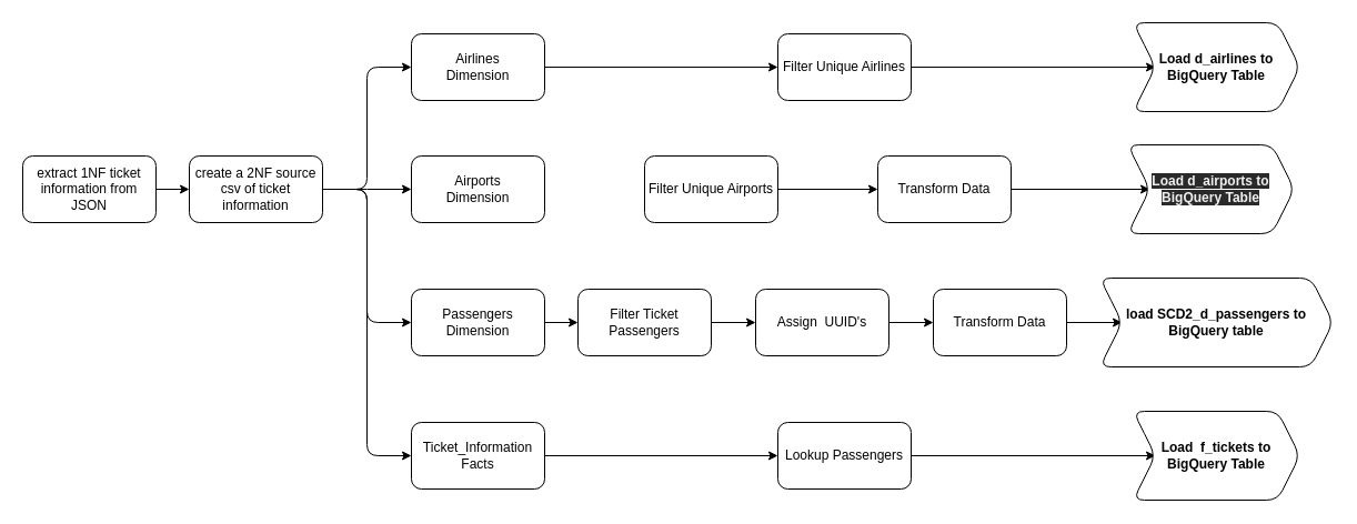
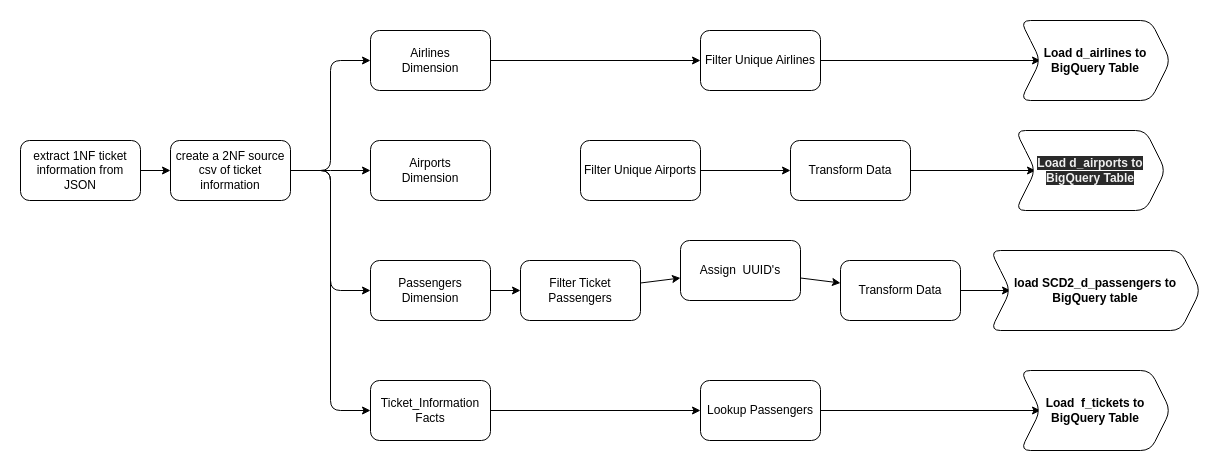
  <mxCell id="0" />
  <mxCell id="1" parent="0" />
  <mxCell id="2" value="" style="edgeStyle=none;html=1;" edge="1" parent="1" source="3" target="4"><mxGeometry relative="1" as="geometry" /></mxCell>
  <mxCell id="3" value="extract 1NF ticket information from JSON" style="rounded=1;whiteSpace=wrap;html=1;" vertex="1" parent="1"><mxGeometry x="20" y="140" width="120" height="60" as="geometry" /></mxCell>
  <mxCell id="4" value="create a 2NF source csv of ticket information" style="whiteSpace=wrap;html=1;rounded=1;" vertex="1" parent="1"><mxGeometry x="170" y="140" width="120" height="60" as="geometry" /></mxCell>
  <mxCell id="5" value="" style="edgeStyle=elbowEdgeStyle;elbow=horizontal;endArrow=classic;html=1;" edge="1" parent="1" target="7"><mxGeometry width="50" height="50" relative="1" as="geometry"><mxPoint x="290" y="170" as="sourcePoint" /><mxPoint x="350" y="80" as="targetPoint" /></mxGeometry></mxCell>
  <mxCell id="6" value="" style="edgeStyle=none;html=1;" edge="1" parent="1" source="7" target="9"><mxGeometry relative="1" as="geometry" /></mxCell>
  <mxCell id="7" value="Airlines&lt;br&gt;Dimension" style="rounded=1;whiteSpace=wrap;html=1;" vertex="1" parent="1"><mxGeometry x="370" y="30" width="120" height="60" as="geometry" /></mxCell>
  <mxCell id="8" value="" style="edgeStyle=none;html=1;" edge="1" parent="1" source="9" target="27"><mxGeometry relative="1" as="geometry" /></mxCell>
  <mxCell id="9" value="Filter Unique Airlines" style="whiteSpace=wrap;html=1;rounded=1;" vertex="1" parent="1"><mxGeometry x="700" y="30" width="120" height="60" as="geometry" /></mxCell>
  <mxCell id="10" value="" style="edgeStyle=elbowEdgeStyle;elbow=horizontal;endArrow=classic;html=1;" edge="1" parent="1" target="11"><mxGeometry width="50" height="50" relative="1" as="geometry"><mxPoint x="290" y="170" as="sourcePoint" /><mxPoint x="350" y="170" as="targetPoint" /><Array as="points"><mxPoint x="320" y="130" /></Array></mxGeometry></mxCell>
  <mxCell id="11" value="Airports&lt;br&gt;Dimension" style="rounded=1;whiteSpace=wrap;html=1;" vertex="1" parent="1"><mxGeometry x="370" y="140" width="120" height="60" as="geometry" /></mxCell>
  <mxCell id="12" value="" style="edgeStyle=elbowEdgeStyle;elbow=horizontal;endArrow=classic;html=1;" edge="1" parent="1" target="14"><mxGeometry width="50" height="50" relative="1" as="geometry"><mxPoint x="290" y="170" as="sourcePoint" /><mxPoint x="360" y="280" as="targetPoint" /></mxGeometry></mxCell>
  <mxCell id="13" value="" style="edgeStyle=none;html=1;" edge="1" parent="1" source="14" target="18"><mxGeometry relative="1" as="geometry" /></mxCell>
  <mxCell id="14" value="Passengers Dimension" style="rounded=1;whiteSpace=wrap;html=1;" vertex="1" parent="1"><mxGeometry x="370" y="260" width="120" height="60" as="geometry" /></mxCell>
  <mxCell id="15" value="" style="edgeStyle=none;html=1;" edge="1" parent="1" source="16" target="20"><mxGeometry relative="1" as="geometry" /></mxCell>
  <mxCell id="16" value="Filter Unique Airports" style="whiteSpace=wrap;html=1;rounded=1;" vertex="1" parent="1"><mxGeometry x="580" y="140" width="120" height="60" as="geometry" /></mxCell>
  <mxCell id="17" value="" style="edgeStyle=none;html=1;" edge="1" parent="1" source="18" target="22"><mxGeometry relative="1" as="geometry" /></mxCell>
  <mxCell id="18" value="Filter Ticket Passengers" style="whiteSpace=wrap;html=1;rounded=1;" vertex="1" parent="1"><mxGeometry x="520" y="260" width="120" height="60" as="geometry" /></mxCell>
  <mxCell id="19" value="" style="edgeStyle=none;html=1;" edge="1" parent="1" source="20" target="26"><mxGeometry relative="1" as="geometry" /></mxCell>
  <mxCell id="20" value="Transform Data" style="whiteSpace=wrap;html=1;rounded=1;" vertex="1" parent="1"><mxGeometry x="790" y="140" width="120" height="60" as="geometry" /></mxCell>
  <mxCell id="21" value="" style="edgeStyle=none;html=1;" edge="1" parent="1" source="22" target="24"><mxGeometry relative="1" as="geometry" /></mxCell>
- <mxCell id="22" value="Assign&amp;nbsp; UUID's" style="whiteSpace=wrap;html=1;rounded=1;" vertex="1" parent="1"><mxGeometry x="680" y="260" width="120" height="60" as="geometry" /></mxCell>
+ <mxCell id="22" value="Assign&amp;nbsp; UUID's" style="whiteSpace=wrap;html=1;rounded=1;" vertex="1" parent="1"><mxGeometry x="680" y="240" width="120" height="60" as="geometry" /></mxCell>
  <mxCell id="23" value="" style="edgeStyle=none;html=1;" edge="1" parent="1" source="24" target="25"><mxGeometry relative="1" as="geometry" /></mxCell>
  <mxCell id="24" value="Transform Data" style="whiteSpace=wrap;html=1;rounded=1;" vertex="1" parent="1"><mxGeometry x="840" y="260" width="120" height="60" as="geometry" /></mxCell>
  <mxCell id="25" value="&lt;b&gt;load&amp;nbsp;SCD2_d_passengers to BigQuery table&lt;/b&gt;" style="shape=step;perimeter=stepPerimeter;whiteSpace=wrap;html=1;fixedSize=1;rounded=1;" vertex="1" parent="1"><mxGeometry x="990" y="250" width="210" height="80" as="geometry" /></mxCell>
  <mxCell id="26" value="&lt;b&gt;&lt;span style=&quot;color: rgb(240 , 240 , 240) ; font-family: &amp;#34;helvetica&amp;#34; ; font-size: 12px ; font-style: normal ; letter-spacing: normal ; text-align: center ; text-indent: 0px ; text-transform: none ; word-spacing: 0px ; background-color: rgb(42 , 42 , 42)&quot;&gt;Load&amp;nbsp;&lt;/span&gt;&lt;span style=&quot;color: rgb(240 , 240 , 240) ; font-family: &amp;#34;helvetica&amp;#34; ; font-size: 12px ; font-style: normal ; letter-spacing: normal ; text-align: center ; text-indent: 0px ; text-transform: none ; word-spacing: 0px ; background-color: rgb(42 , 42 , 42)&quot;&gt;d_airports&lt;/span&gt;&lt;span style=&quot;color: rgb(240 , 240 , 240) ; font-family: &amp;#34;helvetica&amp;#34; ; font-size: 12px ; font-style: normal ; letter-spacing: normal ; text-align: center ; text-indent: 0px ; text-transform: none ; word-spacing: 0px ; background-color: rgb(42 , 42 , 42)&quot;&gt;&amp;nbsp;to BigQuery Table&lt;/span&gt;&lt;/b&gt;" style="shape=step;perimeter=stepPerimeter;whiteSpace=wrap;html=1;fixedSize=1;rounded=1;" vertex="1" parent="1"><mxGeometry x="1015" y="130" width="150" height="80" as="geometry" /></mxCell>
  <mxCell id="27" value="&lt;span style=&quot;font-weight: 700&quot;&gt;Load d_airlines to&lt;/span&gt;&lt;br style=&quot;font-weight: 700&quot;&gt;&lt;span style=&quot;font-weight: 700&quot;&gt;BigQuery Table&lt;/span&gt;" style="shape=step;perimeter=stepPerimeter;whiteSpace=wrap;html=1;fixedSize=1;rounded=1;" vertex="1" parent="1"><mxGeometry x="1020" y="20" width="150" height="80" as="geometry" /></mxCell>
  <mxCell id="28" value="" style="edgeStyle=elbowEdgeStyle;elbow=horizontal;endArrow=classic;html=1;exitX=1;exitY=0.5;exitDx=0;exitDy=0;" edge="1" parent="1" source="4" target="30"><mxGeometry width="50" height="50" relative="1" as="geometry"><mxPoint x="370" y="300" as="sourcePoint" /><mxPoint x="370" y="400" as="targetPoint" /></mxGeometry></mxCell>
  <mxCell id="29" value="" style="edgeStyle=none;html=1;" edge="1" parent="1" source="30" target="32"><mxGeometry relative="1" as="geometry" /></mxCell>
  <mxCell id="30" value="Ticket_Information&lt;br&gt;Facts" style="rounded=1;whiteSpace=wrap;html=1;" vertex="1" parent="1"><mxGeometry x="370" y="380" width="120" height="60" as="geometry" /></mxCell>
  <mxCell id="31" value="" style="edgeStyle=none;html=1;" edge="1" parent="1" source="32" target="33"><mxGeometry relative="1" as="geometry" /></mxCell>
  <mxCell id="32" value="Lookup Passengers" style="whiteSpace=wrap;html=1;rounded=1;" vertex="1" parent="1"><mxGeometry x="700" y="380" width="120" height="60" as="geometry" /></mxCell>
  <mxCell id="33" value="&lt;b&gt;Load&amp;nbsp;&amp;nbsp;f_tickets to BigQuery Table&lt;/b&gt;" style="shape=step;perimeter=stepPerimeter;whiteSpace=wrap;html=1;fixedSize=1;rounded=1;" vertex="1" parent="1"><mxGeometry x="1020" y="370" width="150" height="80" as="geometry" /></mxCell>
